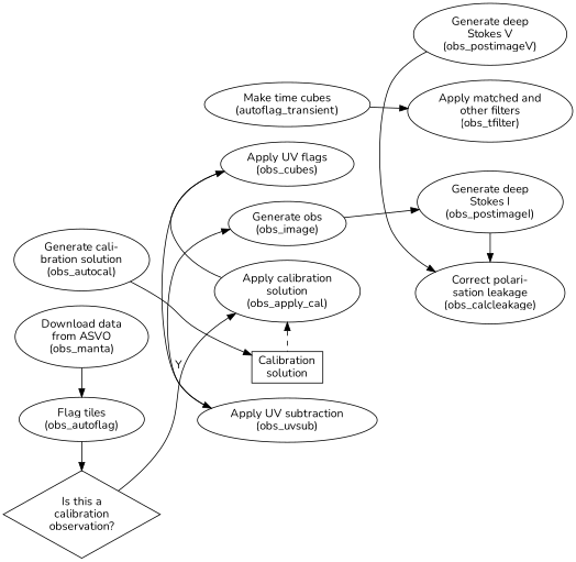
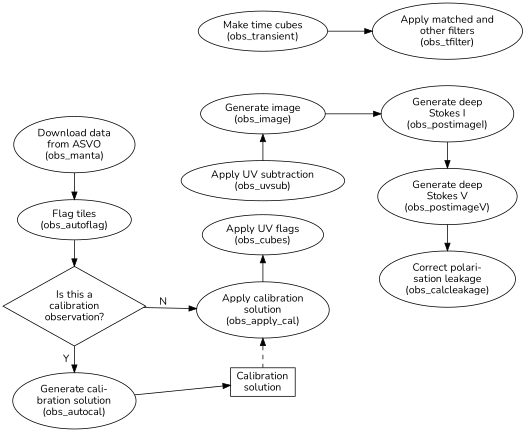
  digraph {
    fontname=Nunito
    rankdir=LR
    node [fontname=Nunito]
    edge [fontname=Nunito]
    n1 [label="Is this a\ncalibration\nobservation?" shape=diamond]
    n2 [label="Download data\nfrom ASVO\n(obs_manta)"]
    n3 [label="Flag tiles\n(obs_autoflag)"]
    n4 [label="Generate cali-\nbration solution\n(obs_autocal)"]
-   n5 [label="Make time cubes\n(autoflag_transient)"]
+   n5 [label="Make time cubes\n(obs_transient)"]
    n6 [label="Calibration\nsolution" shape=rectangle]
    n7 [label="Apply calibration\nsolution\n(obs_apply_cal)"]
    n8 [label="Apply UV flags\n(obs_cubes)"]
    n9 [label="Apply UV subtraction\n(obs_uvsub)"]
-   n10 [label="Generate obs\n(obs_image)"]
+   n10 [label="Generate image\n(obs_image)"]
    n11 [label="Apply matched and\nother filters\n(obs_tfilter)"]
    n12 [label="Generate deep\nStokes I\n(obs_postimageI)"]
    n13 [label="Generate deep\nStokes V\n(obs_postimageV)"]
    n14 [label="Correct polari-\nsation leakage\n(obs_calcleakage)"]
    subgraph sub_1 {
      rank=same
      n1
      n2
      n3
      n4
    }
    subgraph sub_2 {
      rank=same
      n5
      n6
      n7
      n8
      n9
      n10
    }
    subgraph sub_3 {
      rank=same
      n11
      n12
      n13
      n14
    }
    subgraph cluster_4 {
      color=lightgrey
      label=Transients
      style=filled
    }
-   n1 -> n7 [label=Y]
+   n1 -> n4 [label=Y]
+   n1 -> n7 [label=N]
    n2 -> n3
    n3 -> n1
    n4 -> n6
    n5 -> n11
    n7 -> n6 [dir=back style=dashed]
    n8 -> n7 [dir=back]
-   n9 -> n8 [dir=back]
    n10 -> n9 [dir=back]
    n10 -> n12
    n11 -> n12 [style=invis]
-   n12 -> n14
+   n12 -> n13
    n13 -> n14
  }
